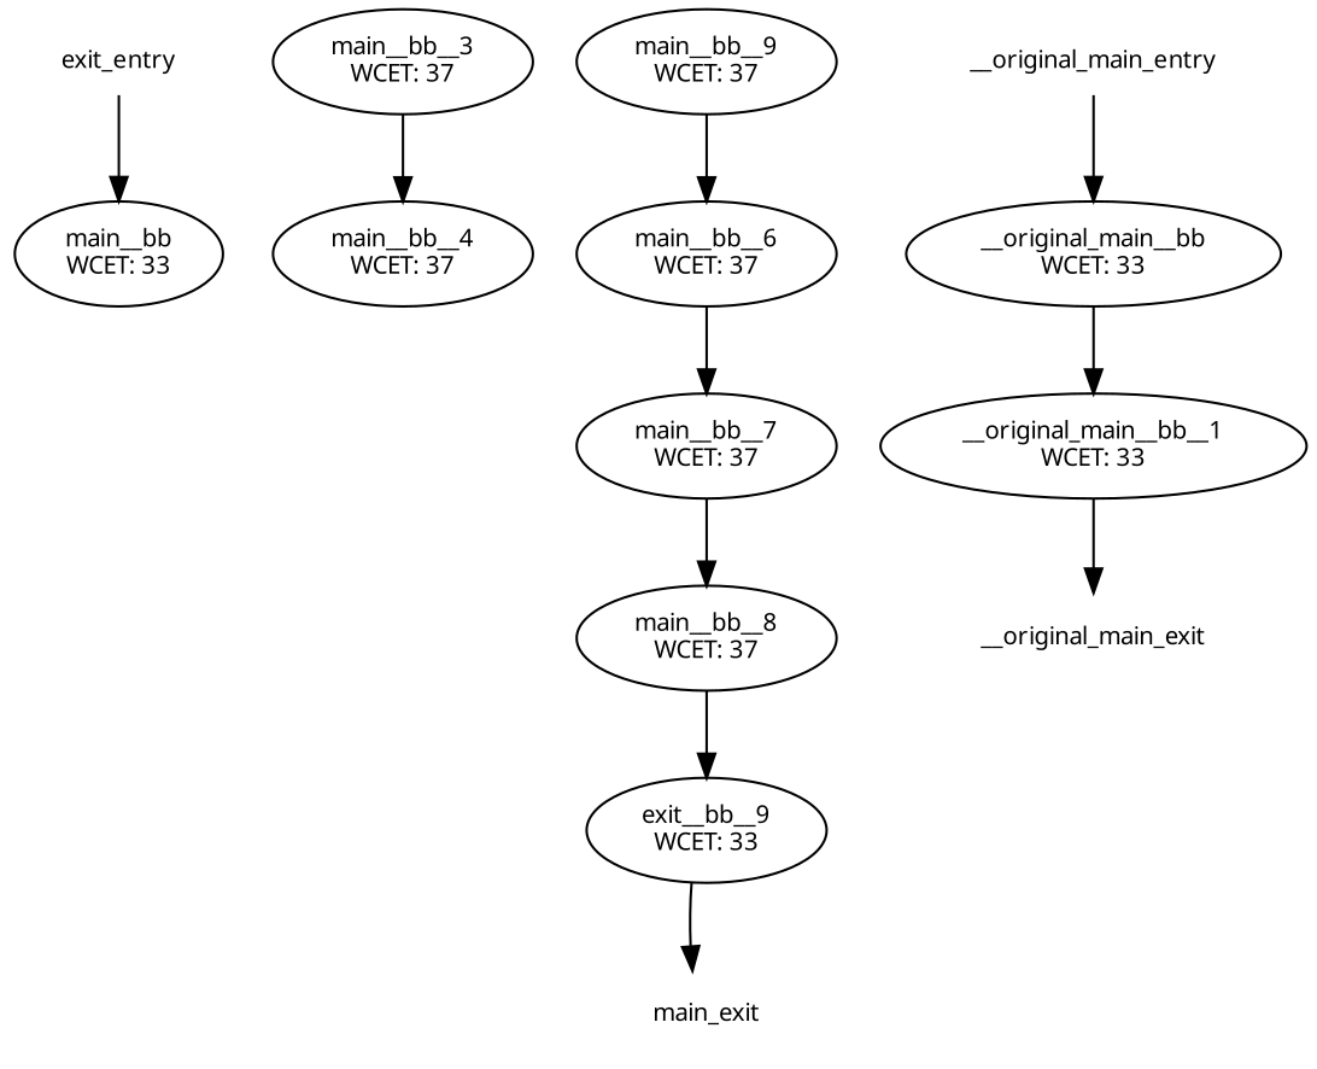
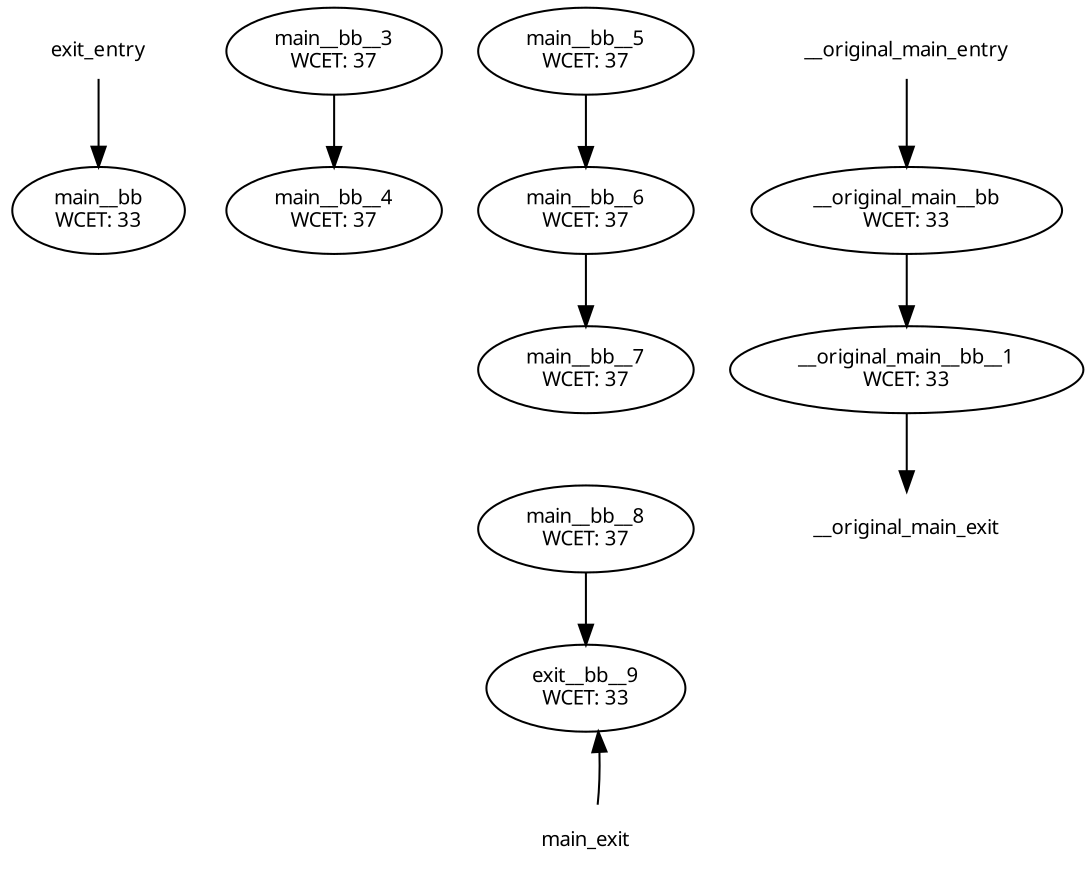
  digraph {
    fontname="Noto Sans"
    fontsize=10
    rankdir=TB
    node [fontname="Noto Sans" fontsize=10]
    edge [fontname="Noto Sans"]
    n1 [label="main__bb\nWCET: 33" width=0.01]
    n2 [label="main__bb__3\nWCET: 37" width=0.01]
    n3 [label="main__bb__4\nWCET: 37" width=0.01]
-   n4 [label="main__bb__9\nWCET: 37" width=0.01]
+   n4 [label="main__bb__5\nWCET: 37" width=0.01]
    n5 [label="main__bb__6\nWCET: 37" width=0.01]
    n6 [label="main__bb__7\nWCET: 37" width=0.01]
    n7 [label="main__bb__8\nWCET: 37" width=0.01]
    n8 [label="exit__bb__9\nWCET: 33" width=0.01]
    main_exit [color=white width=0.01]
    n10 [color=white height=0.01 label=exit_entry width=0.01]
    n11 [label="__original_main__bb\nWCET: 33" width=0.01]
    n12 [label="__original_main__bb__1\nWCET: 33" width=0.01]
    __original_main_exit [color=white width=0.01]
    __original_main_entry [color=white height=0.01 width=0.01]
    subgraph sub_1 {
      n1
      n2
      n3
      n4
      n5
      n6
      n7
      n8
      main_exit
      n10
    }
    subgraph sub_2 {
      n11
      n12
      __original_main_exit
      __original_main_entry
    }
    n2 -> n3
    n4 -> n5
    n5 -> n6
-   n6 -> n7
    n7 -> n8
-   n8 -> main_exit
+   main_exit -> n8
    n10 -> n1
    n11 -> n12
    n12 -> __original_main_exit
    __original_main_entry -> n11
  }
